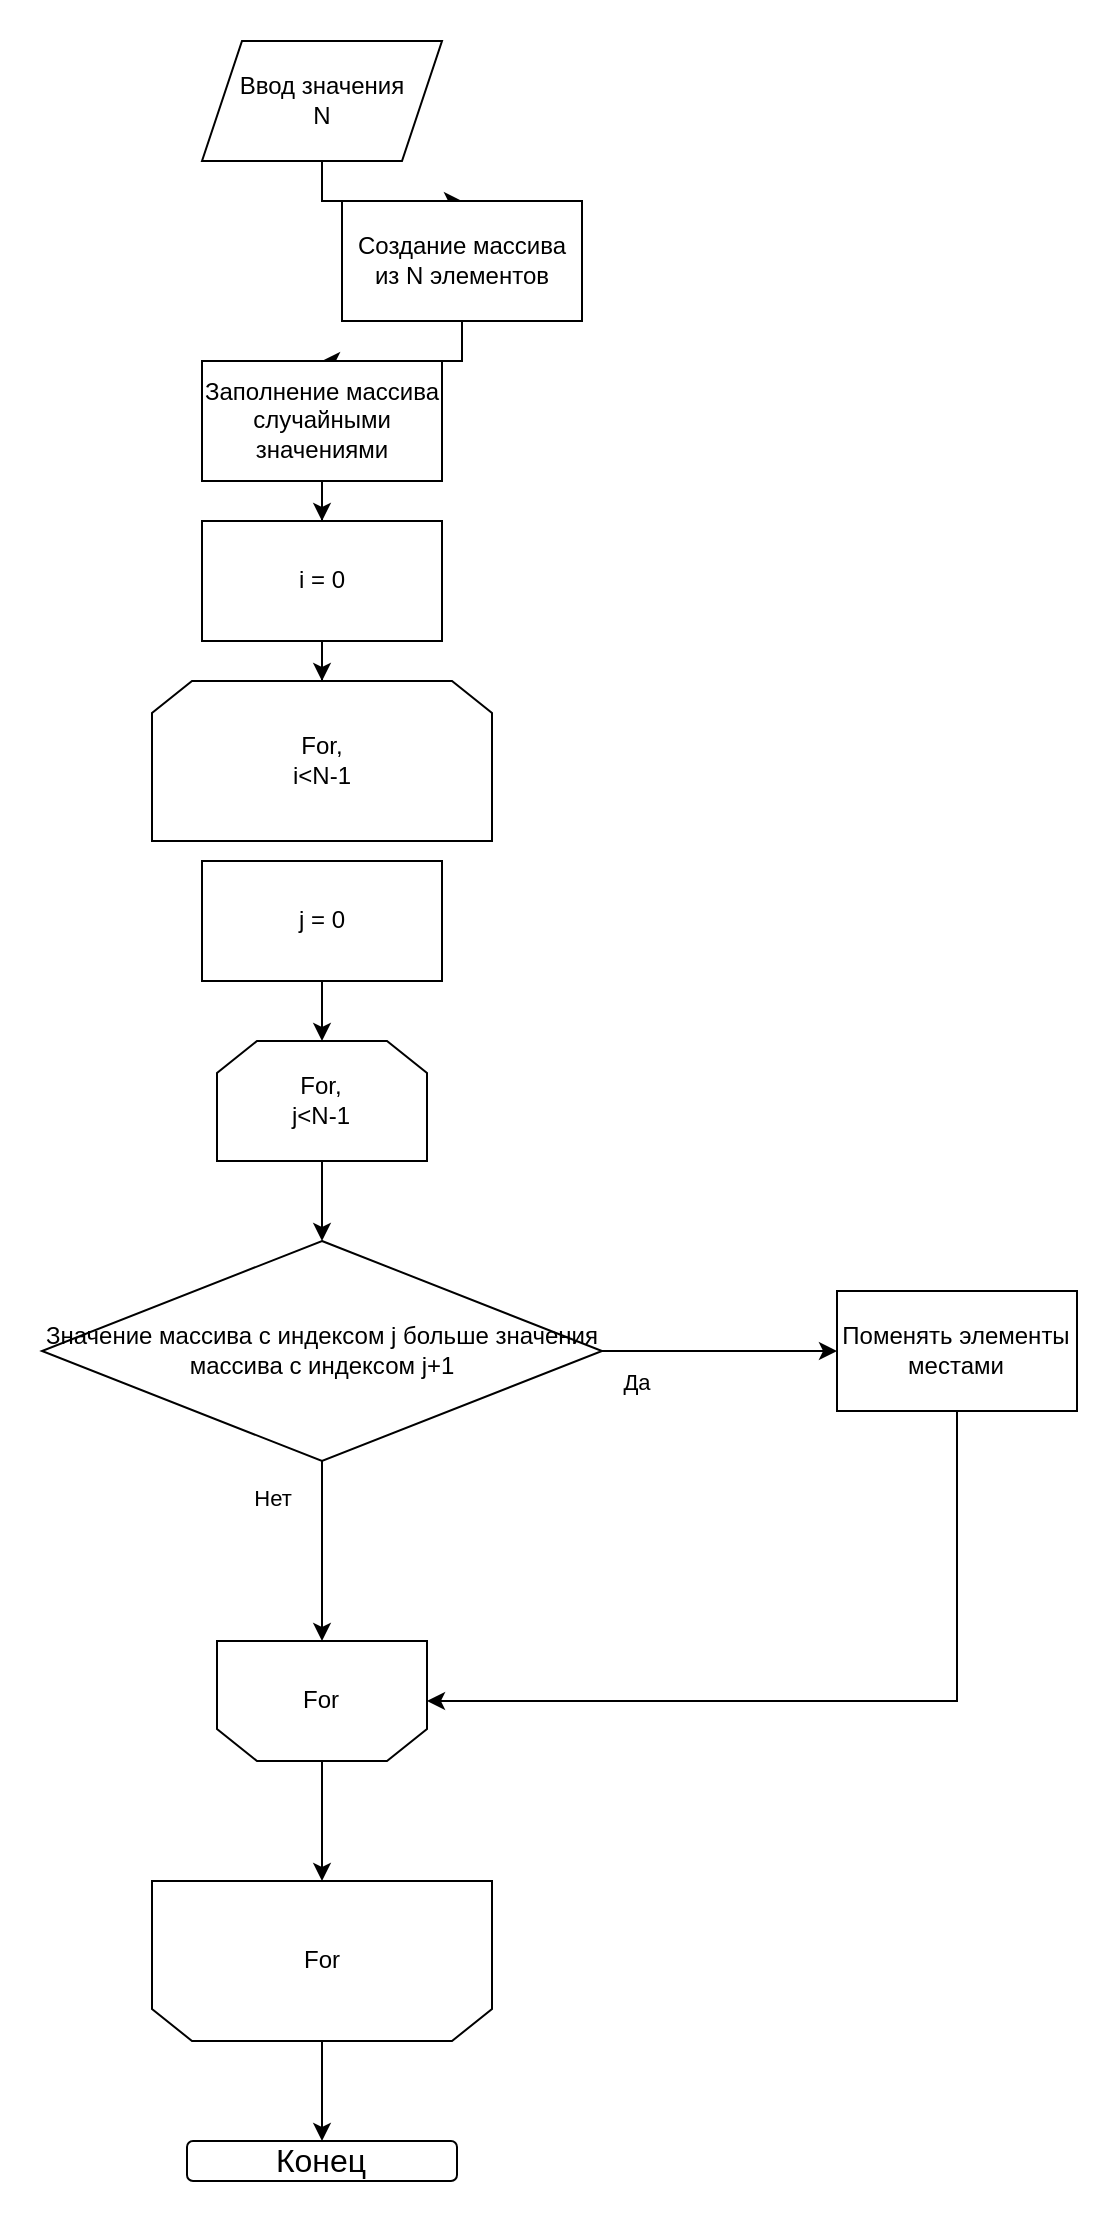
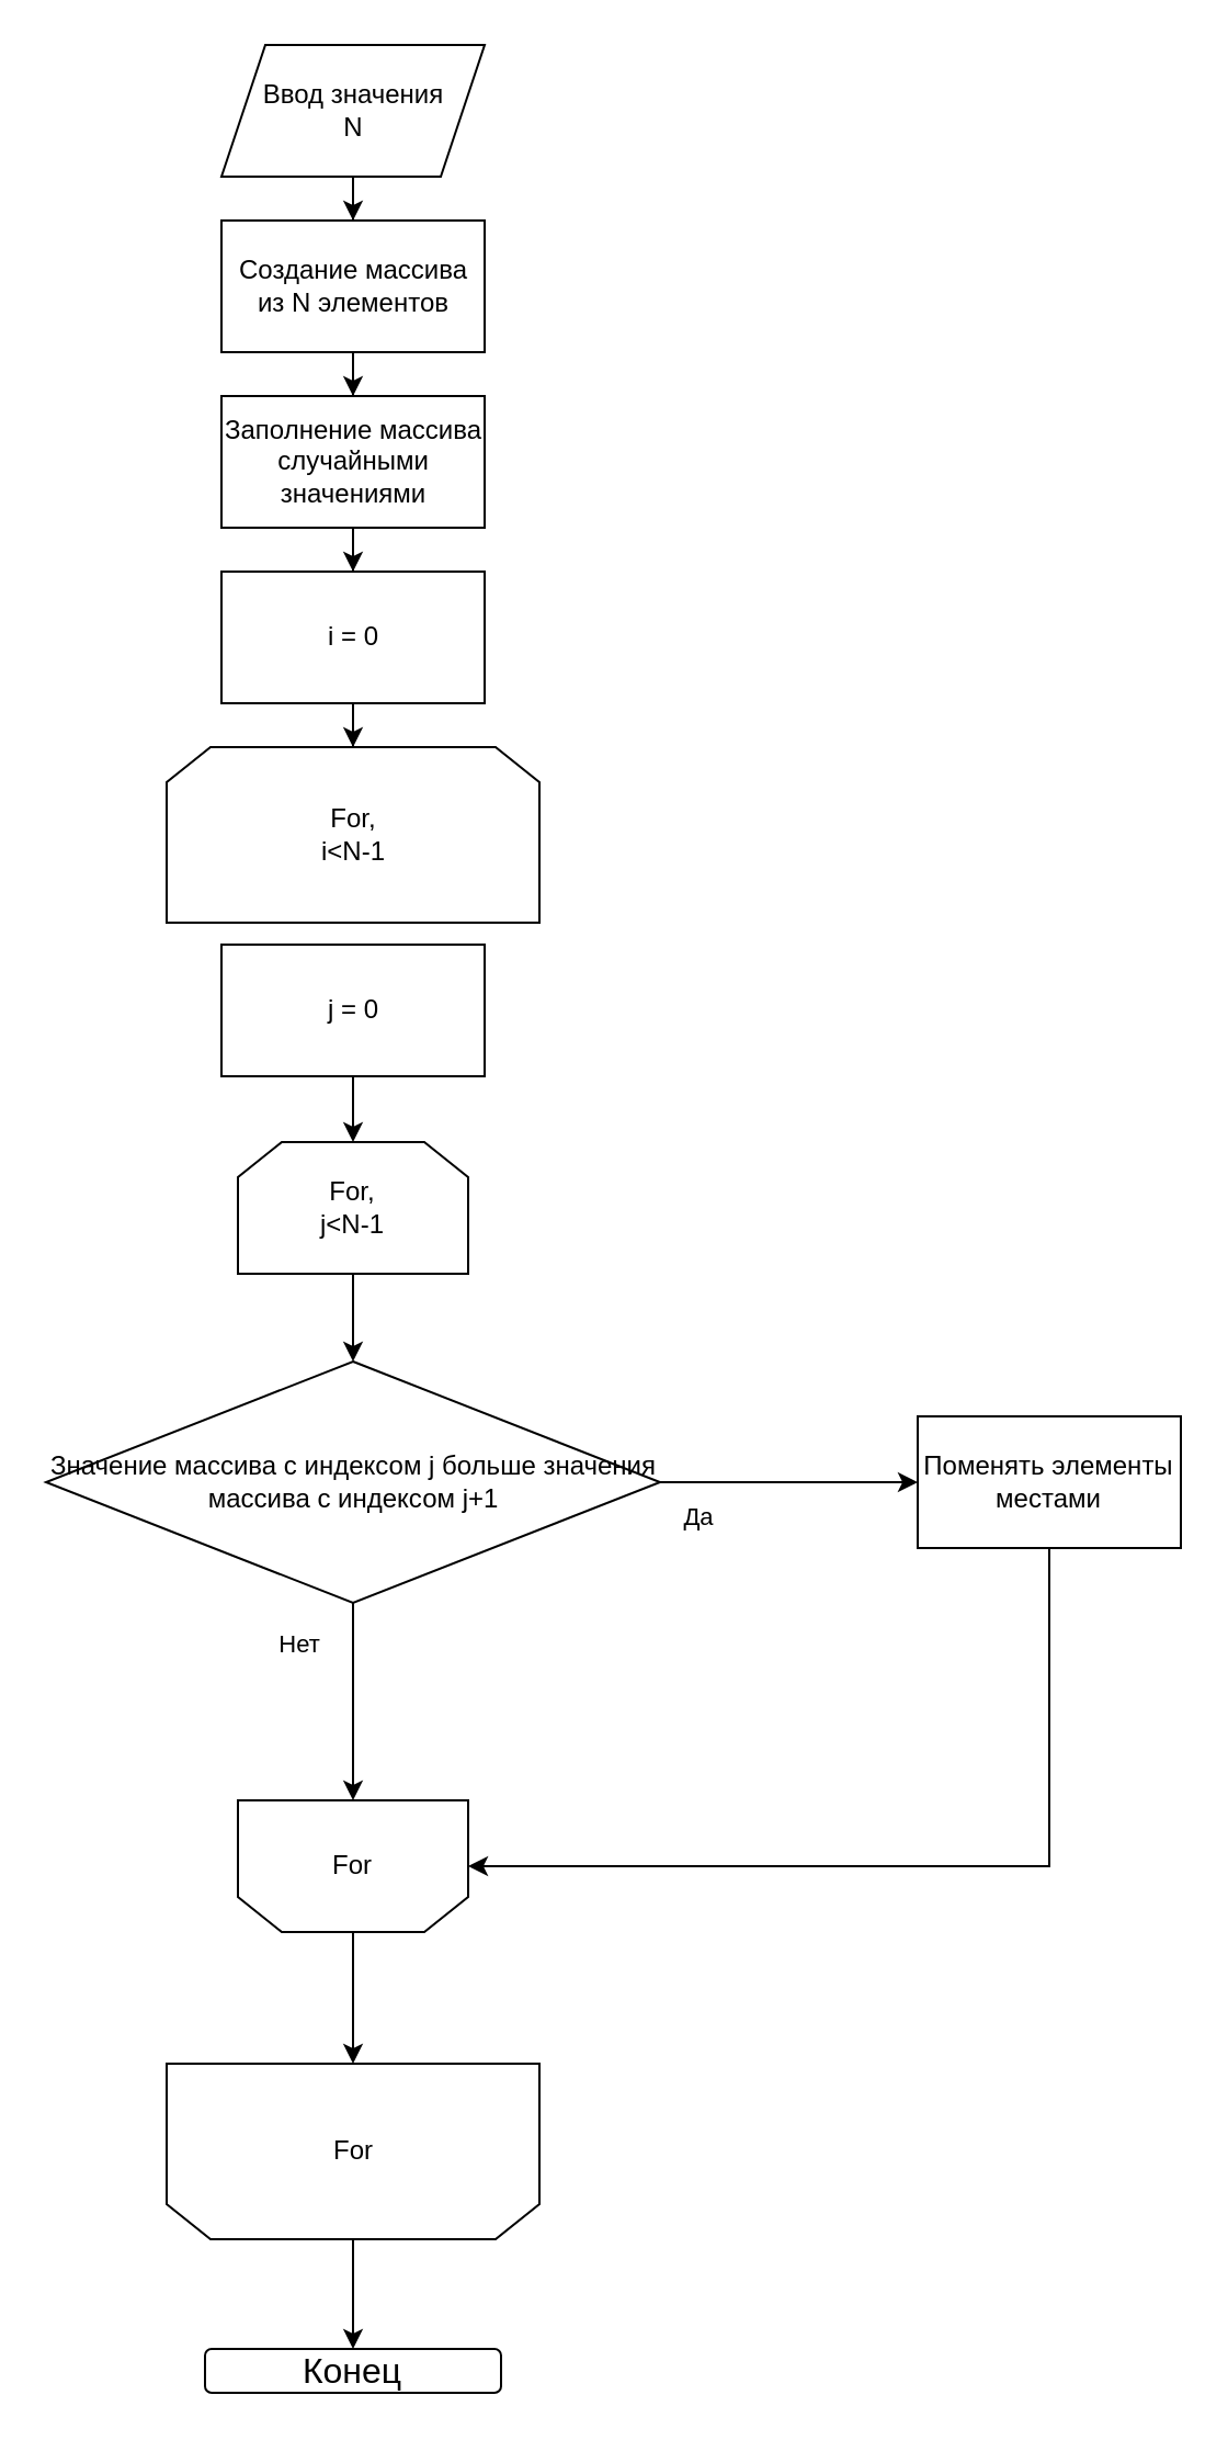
  <mxCell id="0" />
  <mxCell id="1" parent="0" />
  <mxCell id="2" style="edgeStyle=orthogonalEdgeStyle;rounded=0;orthogonalLoop=1;jettySize=auto;html=1;entryX=0.5;entryY=0;entryDx=0;entryDy=0;" edge="1" parent="1" source="3" target="5"><mxGeometry relative="1" as="geometry" /></mxCell>
  <mxCell id="3" value="Ввод значения&lt;br&gt;N" style="shape=parallelogram;perimeter=parallelogramPerimeter;whiteSpace=wrap;html=1;fixedSize=1;" vertex="1" parent="1"><mxGeometry x="100.5" y="20" width="120" height="60" as="geometry" /></mxCell>
  <mxCell id="4" style="edgeStyle=orthogonalEdgeStyle;rounded=0;orthogonalLoop=1;jettySize=auto;html=1;entryX=0.5;entryY=0;entryDx=0;entryDy=0;" edge="1" parent="1" source="5" target="7"><mxGeometry relative="1" as="geometry" /></mxCell>
- <mxCell id="5" value="Создание массива из N элементов" style="rounded=0;whiteSpace=wrap;html=1;" vertex="1" parent="1"><mxGeometry x="170.5" y="100" width="120" height="60" as="geometry" /></mxCell>
+ <mxCell id="5" value="Создание массива из N элементов" style="rounded=0;whiteSpace=wrap;html=1;" vertex="1" parent="1"><mxGeometry x="100.5" y="100" width="120" height="60" as="geometry" /></mxCell>
  <mxCell id="6" value="" style="edgeStyle=orthogonalEdgeStyle;rounded=0;orthogonalLoop=1;jettySize=auto;html=1;" edge="1" parent="1" source="7" target="12"><mxGeometry relative="1" as="geometry" /></mxCell>
  <mxCell id="7" value="Заполнение массива случайными значениями" style="rounded=0;whiteSpace=wrap;html=1;" vertex="1" parent="1"><mxGeometry x="100.5" y="180" width="120" height="60" as="geometry" /></mxCell>
  <mxCell id="8" value="For,&lt;br&gt;i&amp;lt;N-1" style="shape=loopLimit;whiteSpace=wrap;html=1;" vertex="1" parent="1"><mxGeometry x="75.5" y="340" width="170" height="80" as="geometry" /></mxCell>
  <mxCell id="9" style="edgeStyle=orthogonalEdgeStyle;rounded=0;orthogonalLoop=1;jettySize=auto;html=1;" edge="1" parent="1" source="10"><mxGeometry relative="1" as="geometry"><mxPoint x="160.5" y="1070" as="targetPoint" /></mxGeometry></mxCell>
  <mxCell id="10" value="For&lt;br&gt;" style="shape=loopLimit;whiteSpace=wrap;html=1;direction=west;" vertex="1" parent="1"><mxGeometry x="75.5" y="940" width="170" height="80" as="geometry" /></mxCell>
  <mxCell id="11" style="edgeStyle=orthogonalEdgeStyle;rounded=0;orthogonalLoop=1;jettySize=auto;html=1;exitX=0.5;exitY=1;exitDx=0;exitDy=0;" edge="1" parent="1" source="12" target="8"><mxGeometry relative="1" as="geometry" /></mxCell>
  <mxCell id="12" value="i = 0" style="rounded=0;whiteSpace=wrap;html=1;" vertex="1" parent="1"><mxGeometry x="100.5" y="260" width="120" height="60" as="geometry" /></mxCell>
  <mxCell id="13" style="edgeStyle=orthogonalEdgeStyle;rounded=0;orthogonalLoop=1;jettySize=auto;html=1;" edge="1" parent="1" source="14" target="16"><mxGeometry relative="1" as="geometry" /></mxCell>
  <mxCell id="14" value="j = 0" style="rounded=0;whiteSpace=wrap;html=1;" vertex="1" parent="1"><mxGeometry x="100.5" y="430" width="120" height="60" as="geometry" /></mxCell>
  <mxCell id="15" style="edgeStyle=orthogonalEdgeStyle;rounded=0;orthogonalLoop=1;jettySize=auto;html=1;entryX=0.5;entryY=0;entryDx=0;entryDy=0;" edge="1" parent="1" source="16" target="22"><mxGeometry relative="1" as="geometry" /></mxCell>
  <mxCell id="16" value="For,&lt;br&gt;j&amp;lt;N-1" style="shape=loopLimit;whiteSpace=wrap;html=1;" vertex="1" parent="1"><mxGeometry x="108" y="520" width="105" height="60" as="geometry" /></mxCell>
  <mxCell id="17" style="edgeStyle=orthogonalEdgeStyle;rounded=0;orthogonalLoop=1;jettySize=auto;html=1;" edge="1" parent="1" source="18" target="10"><mxGeometry relative="1" as="geometry" /></mxCell>
  <mxCell id="18" value="For" style="shape=loopLimit;whiteSpace=wrap;html=1;direction=west;" vertex="1" parent="1"><mxGeometry x="108" y="820" width="105" height="60" as="geometry" /></mxCell>
  <mxCell id="19" style="edgeStyle=orthogonalEdgeStyle;rounded=0;orthogonalLoop=1;jettySize=auto;html=1;entryX=0.5;entryY=1;entryDx=0;entryDy=0;" edge="1" parent="1" source="22" target="18"><mxGeometry relative="1" as="geometry" /></mxCell>
  <mxCell id="20" style="edgeStyle=orthogonalEdgeStyle;rounded=0;orthogonalLoop=1;jettySize=auto;html=1;" edge="1" parent="1" source="22"><mxGeometry relative="1" as="geometry"><mxPoint x="418" y="675" as="targetPoint" /></mxGeometry></mxCell>
  <mxCell id="21" value="Да&lt;br&gt;" style="edgeLabel;html=1;align=center;verticalAlign=middle;resizable=0;points=[];" vertex="1" connectable="0" parent="20"><mxGeometry x="-0.181" y="-1" relative="1" as="geometry"><mxPoint x="-31" y="14" as="offset" /></mxGeometry></mxCell>
  <mxCell id="22" value="Значение массива c индексом j больше значения массива с индексом j+1" style="rhombus;whiteSpace=wrap;html=1;" vertex="1" parent="1"><mxGeometry x="20.5" y="620" width="280" height="110" as="geometry" /></mxCell>
  <mxCell id="23" style="edgeStyle=orthogonalEdgeStyle;rounded=0;orthogonalLoop=1;jettySize=auto;html=1;entryX=0;entryY=0.5;entryDx=0;entryDy=0;" edge="1" parent="1" source="24" target="18"><mxGeometry relative="1" as="geometry"><mxPoint x="478" y="860" as="targetPoint" /><Array as="points"><mxPoint x="478" y="850" /></Array></mxGeometry></mxCell>
  <mxCell id="24" value="Поменять элементы местами" style="rounded=0;whiteSpace=wrap;html=1;" vertex="1" parent="1"><mxGeometry x="418" y="645" width="120" height="60" as="geometry" /></mxCell>
  <mxCell id="25" value="&lt;font style=&quot;font-size: 16px;&quot;&gt;Конец&lt;/font&gt;" style="rounded=1;whiteSpace=wrap;html=1;" vertex="1" parent="1"><mxGeometry x="93" y="1070" width="135" height="20" as="geometry" /></mxCell>
  <mxCell id="26" value="Нет" style="edgeLabel;html=1;align=center;verticalAlign=middle;resizable=0;points=[];" vertex="1" connectable="0" parent="1"><mxGeometry x="277.995" y="700" as="geometry"><mxPoint x="-142" y="48" as="offset" /></mxGeometry></mxCell>
